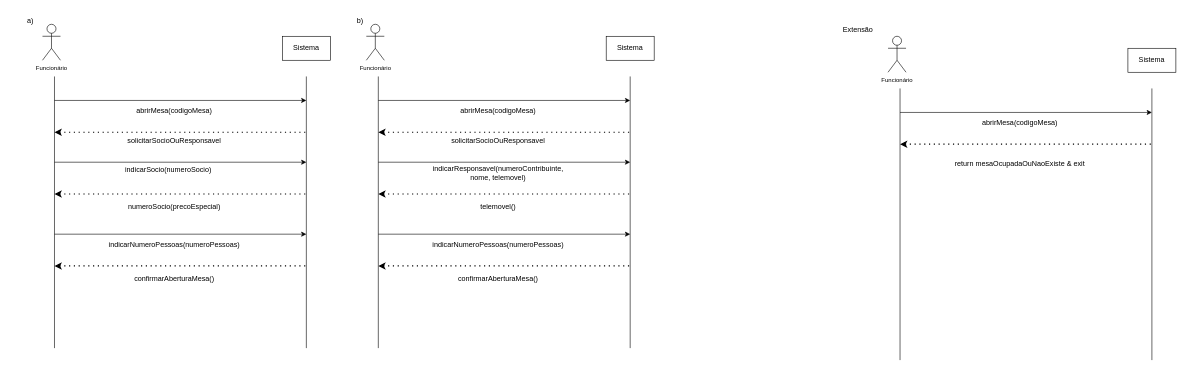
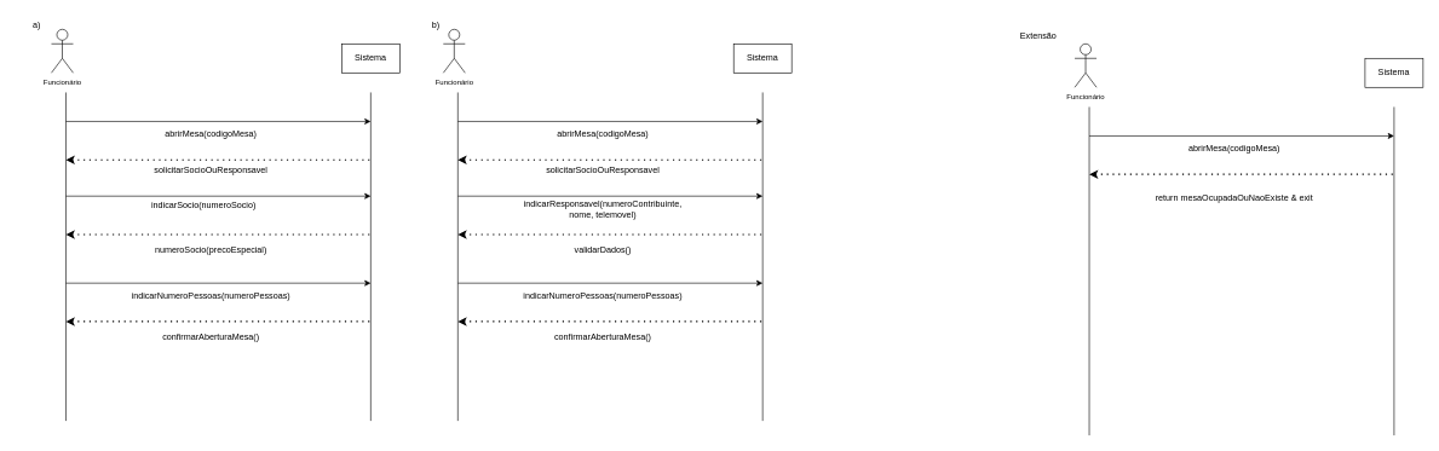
  <mxCell id="0" />
  <mxCell id="1" parent="0" />
  <mxCell id="2" value="&lt;sup&gt;Funcionário&lt;/sup&gt;" style="shape=umlActor;verticalLabelPosition=bottom;verticalAlign=top;html=1;" vertex="1" parent="1"><mxGeometry x="70" y="40" width="30" height="60" as="geometry" /></mxCell>
  <mxCell id="3" value="" style="endArrow=none;html=1;rounded=0;" edge="1" parent="1"><mxGeometry width="50" height="50" relative="1" as="geometry"><mxPoint x="90" y="580" as="sourcePoint" /><mxPoint x="90" y="127" as="targetPoint" /></mxGeometry></mxCell>
  <mxCell id="4" value="" style="endArrow=classic;html=1;rounded=0;" edge="1" parent="1"><mxGeometry width="50" height="50" relative="1" as="geometry"><mxPoint x="90" y="167" as="sourcePoint" /><mxPoint x="510" y="167" as="targetPoint" /></mxGeometry></mxCell>
  <mxCell id="5" value="" style="endArrow=none;html=1;rounded=0;" edge="1" parent="1"><mxGeometry width="50" height="50" relative="1" as="geometry"><mxPoint x="510" y="580" as="sourcePoint" /><mxPoint x="510" y="127" as="targetPoint" /></mxGeometry></mxCell>
  <mxCell id="6" value="" style="endArrow=none;dashed=1;html=1;dashPattern=1 3;strokeWidth=2;rounded=0;startArrow=classic;startFill=1;" edge="1" parent="1"><mxGeometry width="50" height="50" relative="1" as="geometry"><mxPoint x="90" y="220" as="sourcePoint" /><mxPoint x="510" y="220" as="targetPoint" /></mxGeometry></mxCell>
  <mxCell id="7" value="Sistema" style="rounded=0;whiteSpace=wrap;html=1;" vertex="1" parent="1"><mxGeometry x="470" y="60" width="80" height="40" as="geometry" /></mxCell>
  <mxCell id="8" value="abrirMesa(codigoMesa)" style="text;html=1;strokeColor=none;fillColor=none;align=center;verticalAlign=middle;whiteSpace=wrap;rounded=0;" vertex="1" parent="1"><mxGeometry x="260" y="170" width="60" height="30" as="geometry" /></mxCell>
  <mxCell id="9" value="solicitarSocioOuResponsavel" style="text;html=1;strokeColor=none;fillColor=none;align=center;verticalAlign=middle;whiteSpace=wrap;rounded=0;" vertex="1" parent="1"><mxGeometry x="260" y="220" width="60" height="30" as="geometry" /></mxCell>
  <mxCell id="10" value="" style="endArrow=classic;html=1;rounded=0;" edge="1" parent="1"><mxGeometry width="50" height="50" relative="1" as="geometry"><mxPoint x="90" y="270" as="sourcePoint" /><mxPoint x="510" y="270" as="targetPoint" /></mxGeometry></mxCell>
  <mxCell id="11" value="" style="endArrow=none;dashed=1;html=1;dashPattern=1 3;strokeWidth=2;rounded=0;startArrow=classic;startFill=1;" edge="1" parent="1"><mxGeometry width="50" height="50" relative="1" as="geometry"><mxPoint x="90" y="323" as="sourcePoint" /><mxPoint x="510" y="323" as="targetPoint" /></mxGeometry></mxCell>
  <mxCell id="12" value="indicarSocio(numeroSocio)" style="text;html=1;strokeColor=none;fillColor=none;align=center;verticalAlign=middle;whiteSpace=wrap;rounded=0;" vertex="1" parent="1"><mxGeometry x="240" y="268" width="80" height="30" as="geometry" /></mxCell>
  <mxCell id="13" value="numeroSocio(precoEspecial)" style="text;html=1;strokeColor=none;fillColor=none;align=center;verticalAlign=middle;whiteSpace=wrap;rounded=0;" vertex="1" parent="1"><mxGeometry x="260" y="330" width="60" height="30" as="geometry" /></mxCell>
  <mxCell id="14" value="&lt;sup&gt;Funcionário&lt;/sup&gt;" style="shape=umlActor;verticalLabelPosition=bottom;verticalAlign=top;html=1;" vertex="1" parent="1"><mxGeometry x="610" y="40" width="30" height="60" as="geometry" /></mxCell>
  <mxCell id="15" value="" style="endArrow=none;html=1;rounded=0;" edge="1" parent="1"><mxGeometry width="50" height="50" relative="1" as="geometry"><mxPoint x="630" y="580" as="sourcePoint" /><mxPoint x="630" y="127" as="targetPoint" /></mxGeometry></mxCell>
  <mxCell id="16" value="" style="endArrow=classic;html=1;rounded=0;" edge="1" parent="1"><mxGeometry width="50" height="50" relative="1" as="geometry"><mxPoint x="630" y="167" as="sourcePoint" /><mxPoint x="1050" y="167" as="targetPoint" /></mxGeometry></mxCell>
  <mxCell id="17" value="" style="endArrow=none;html=1;rounded=0;" edge="1" parent="1"><mxGeometry width="50" height="50" relative="1" as="geometry"><mxPoint x="1050" y="580" as="sourcePoint" /><mxPoint x="1050" y="127" as="targetPoint" /></mxGeometry></mxCell>
  <mxCell id="18" value="" style="endArrow=none;dashed=1;html=1;dashPattern=1 3;strokeWidth=2;rounded=0;startArrow=classic;startFill=1;" edge="1" parent="1"><mxGeometry width="50" height="50" relative="1" as="geometry"><mxPoint x="630" y="220" as="sourcePoint" /><mxPoint x="1050" y="220" as="targetPoint" /></mxGeometry></mxCell>
  <mxCell id="19" value="Sistema" style="rounded=0;whiteSpace=wrap;html=1;" vertex="1" parent="1"><mxGeometry x="1010" y="60" width="80" height="40" as="geometry" /></mxCell>
  <mxCell id="20" value="abrirMesa(codigoMesa)" style="text;html=1;strokeColor=none;fillColor=none;align=center;verticalAlign=middle;whiteSpace=wrap;rounded=0;" vertex="1" parent="1"><mxGeometry x="800" y="170" width="60" height="30" as="geometry" /></mxCell>
  <mxCell id="21" value="solicitarSocioOuResponsavel" style="text;html=1;strokeColor=none;fillColor=none;align=center;verticalAlign=middle;whiteSpace=wrap;rounded=0;" vertex="1" parent="1"><mxGeometry x="800" y="220" width="60" height="30" as="geometry" /></mxCell>
  <mxCell id="22" value="" style="endArrow=classic;html=1;rounded=0;" edge="1" parent="1"><mxGeometry width="50" height="50" relative="1" as="geometry"><mxPoint x="630" y="270" as="sourcePoint" /><mxPoint x="1050" y="270" as="targetPoint" /></mxGeometry></mxCell>
  <mxCell id="23" value="" style="endArrow=none;dashed=1;html=1;dashPattern=1 3;strokeWidth=2;rounded=0;startArrow=classic;startFill=1;" edge="1" parent="1"><mxGeometry width="50" height="50" relative="1" as="geometry"><mxPoint x="630" y="323" as="sourcePoint" /><mxPoint x="1050" y="323" as="targetPoint" /></mxGeometry></mxCell>
  <mxCell id="24" value="indicarResponsavel(numeroContribuinte, nome, telemovel)" style="text;html=1;strokeColor=none;fillColor=none;align=center;verticalAlign=middle;whiteSpace=wrap;rounded=0;" vertex="1" parent="1"><mxGeometry x="790" y="273" width="80" height="30" as="geometry" /></mxCell>
- <mxCell id="25" value="telemovel()" style="text;html=1;strokeColor=none;fillColor=none;align=center;verticalAlign=middle;whiteSpace=wrap;rounded=0;" vertex="1" parent="1"><mxGeometry x="800" y="330" width="60" height="30" as="geometry" /></mxCell>
+ <mxCell id="25" value="validarDados()" style="text;html=1;strokeColor=none;fillColor=none;align=center;verticalAlign=middle;whiteSpace=wrap;rounded=0;" vertex="1" parent="1"><mxGeometry x="800" y="330" width="60" height="30" as="geometry" /></mxCell>
  <mxCell id="26" value="a)" style="text;html=1;strokeColor=none;fillColor=none;align=center;verticalAlign=middle;whiteSpace=wrap;rounded=0;" vertex="1" parent="1"><mxGeometry x="20" width="60" height="30" as="geometry" y="20" /></mxCell>
  <mxCell id="27" value="b)" style="text;html=1;strokeColor=none;fillColor=none;align=center;verticalAlign=middle;whiteSpace=wrap;rounded=0;" vertex="1" parent="1"><mxGeometry x="570" width="60" height="30" as="geometry" y="20" /></mxCell>
  <mxCell id="28" value="" style="endArrow=classic;html=1;rounded=0;" edge="1" parent="1"><mxGeometry width="50" height="50" relative="1" as="geometry"><mxPoint x="90" y="390" as="sourcePoint" /><mxPoint x="510" y="390" as="targetPoint" /></mxGeometry></mxCell>
  <mxCell id="29" value="" style="endArrow=none;dashed=1;html=1;dashPattern=1 3;strokeWidth=2;rounded=0;startArrow=classic;startFill=1;" edge="1" parent="1"><mxGeometry width="50" height="50" relative="1" as="geometry"><mxPoint x="90" y="443" as="sourcePoint" /><mxPoint x="510" y="443" as="targetPoint" /></mxGeometry></mxCell>
  <mxCell id="30" value="indicarNumeroPessoas(numeroPessoas)" style="text;html=1;strokeColor=none;fillColor=none;align=center;verticalAlign=middle;whiteSpace=wrap;rounded=0;" vertex="1" parent="1"><mxGeometry x="250" y="393" width="80" height="30" as="geometry" /></mxCell>
  <mxCell id="31" value="confirmarAberturaMesa()" style="text;html=1;strokeColor=none;fillColor=none;align=center;verticalAlign=middle;whiteSpace=wrap;rounded=0;" vertex="1" parent="1"><mxGeometry x="260" y="450" width="60" height="30" as="geometry" /></mxCell>
  <mxCell id="32" value="" style="endArrow=classic;html=1;rounded=0;" edge="1" parent="1"><mxGeometry width="50" height="50" relative="1" as="geometry"><mxPoint x="630" y="390" as="sourcePoint" /><mxPoint x="1050" y="390" as="targetPoint" /></mxGeometry></mxCell>
  <mxCell id="33" value="" style="endArrow=none;dashed=1;html=1;dashPattern=1 3;strokeWidth=2;rounded=0;startArrow=classic;startFill=1;" edge="1" parent="1"><mxGeometry width="50" height="50" relative="1" as="geometry"><mxPoint x="630" y="443" as="sourcePoint" /><mxPoint x="1050" y="443" as="targetPoint" /></mxGeometry></mxCell>
  <mxCell id="34" value="indicarNumeroPessoas(numeroPessoas)" style="text;html=1;strokeColor=none;fillColor=none;align=center;verticalAlign=middle;whiteSpace=wrap;rounded=0;" vertex="1" parent="1"><mxGeometry x="790" y="393" width="80" height="30" as="geometry" /></mxCell>
  <mxCell id="35" value="confirmarAberturaMesa()" style="text;html=1;strokeColor=none;fillColor=none;align=center;verticalAlign=middle;whiteSpace=wrap;rounded=0;" vertex="1" parent="1"><mxGeometry x="800" y="450" width="60" height="30" as="geometry" /></mxCell>
  <mxCell id="36" value="&lt;sup&gt;Funcionário&lt;/sup&gt;" style="shape=umlActor;verticalLabelPosition=bottom;verticalAlign=top;html=1;" vertex="1" parent="1"><mxGeometry x="1480" y="60" width="30" height="60" as="geometry" /></mxCell>
  <mxCell id="37" value="" style="endArrow=none;html=1;rounded=0;" edge="1" parent="1"><mxGeometry width="50" height="50" relative="1" as="geometry"><mxPoint x="1500" y="600" as="sourcePoint" /><mxPoint x="1500" y="147" as="targetPoint" /></mxGeometry></mxCell>
  <mxCell id="38" value="" style="endArrow=classic;html=1;rounded=0;" edge="1" parent="1"><mxGeometry width="50" height="50" relative="1" as="geometry"><mxPoint x="1500" y="187" as="sourcePoint" /><mxPoint x="1920" y="187" as="targetPoint" /></mxGeometry></mxCell>
  <mxCell id="39" value="" style="endArrow=none;html=1;rounded=0;" edge="1" parent="1"><mxGeometry width="50" height="50" relative="1" as="geometry"><mxPoint x="1920" y="600" as="sourcePoint" /><mxPoint x="1920" y="147" as="targetPoint" /></mxGeometry></mxCell>
  <mxCell id="40" value="" style="endArrow=none;dashed=1;html=1;dashPattern=1 3;strokeWidth=2;rounded=0;startArrow=classic;startFill=1;" edge="1" parent="1"><mxGeometry width="50" height="50" relative="1" as="geometry"><mxPoint x="1500" y="240" as="sourcePoint" /><mxPoint x="1920" y="240" as="targetPoint" /></mxGeometry></mxCell>
  <mxCell id="41" value="Sistema" style="rounded=0;whiteSpace=wrap;html=1;" vertex="1" parent="1"><mxGeometry x="1880" y="80" width="80" height="40" as="geometry" /></mxCell>
  <mxCell id="42" value="abrirMesa(codigoMesa)" style="text;html=1;strokeColor=none;fillColor=none;align=center;verticalAlign=middle;whiteSpace=wrap;rounded=0;" vertex="1" parent="1"><mxGeometry x="1670" y="190" width="60" height="30" as="geometry" /></mxCell>
  <mxCell id="43" value="return mesaOcupadaOuNaoExiste &amp;amp; exit" style="text;html=1;strokeColor=none;fillColor=none;align=center;verticalAlign=middle;whiteSpace=wrap;rounded=0;" vertex="1" parent="1"><mxGeometry x="1590" y="258" width="220" height="30" as="geometry" /></mxCell>
  <mxCell id="44" value="Extensão" style="text;html=1;strokeColor=none;fillColor=none;align=center;verticalAlign=middle;whiteSpace=wrap;rounded=0;" vertex="1" parent="1"><mxGeometry x="1400" y="35" width="60" height="30" as="geometry" /></mxCell>
